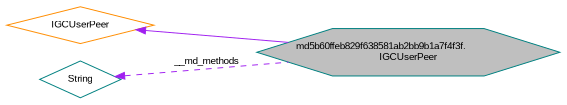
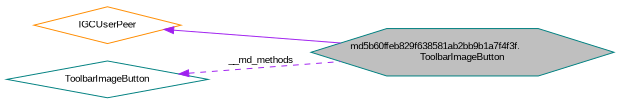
  digraph {
    fontname="Liberation Sans"
    rankdir=LR
    node [color=teal fillcolor=white fontname="Liberation Sans" fontsize=10 shape=diamond style=filled]
    edge [color=purple dir=back fontname="Liberation Sans" fontsize=10 labelfontname=Helvetica labelfontsize=10]
-   n1 [fillcolor=grey75 fontcolor=black height=0.2 label="md5b60ffeb829f638581ab2bb9b1a7f4f3f.\lIGCUserPeer" shape=hexagon width=0.4]
+   n1 [fillcolor=grey75 fontcolor=black height=0.2 label="md5b60ffeb829f638581ab2bb9b1a7f4f3f.\lToolbarImageButton" shape=hexagon width=0.4]
    n2 [color=darkorange height=0.2 label=IGCUserPeer width=0.4]
-   n3 [height=0.2 label=String width=0.4]
+   n3 [height=0.2 label=ToolbarImageButton width=0.4]
    n2 -> n1 [style=solid]
    n3 -> n1 [label=" __md_methods" style=dashed]
  }
